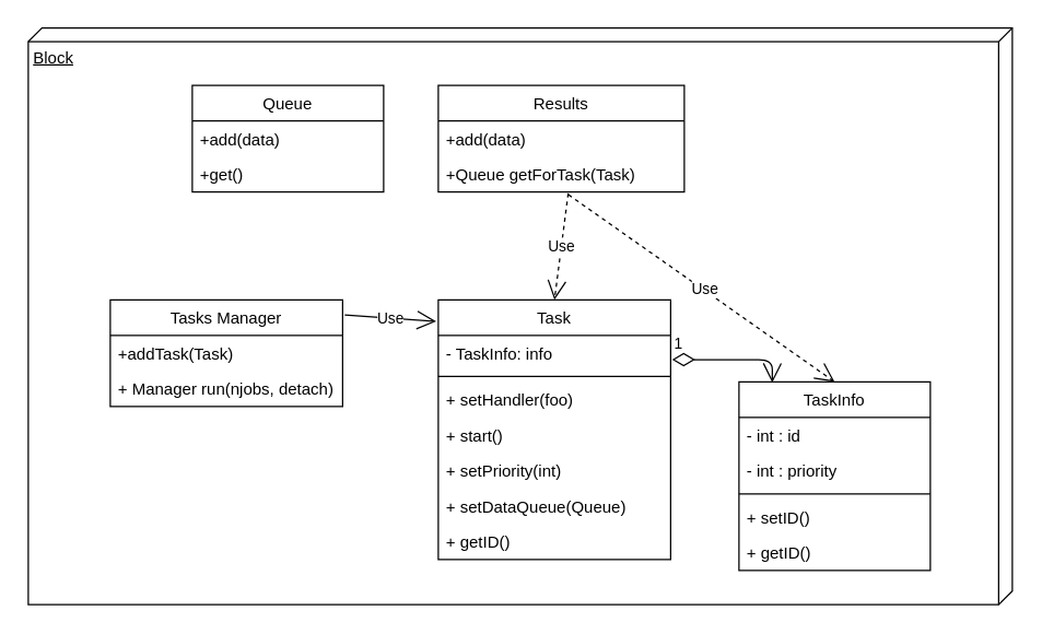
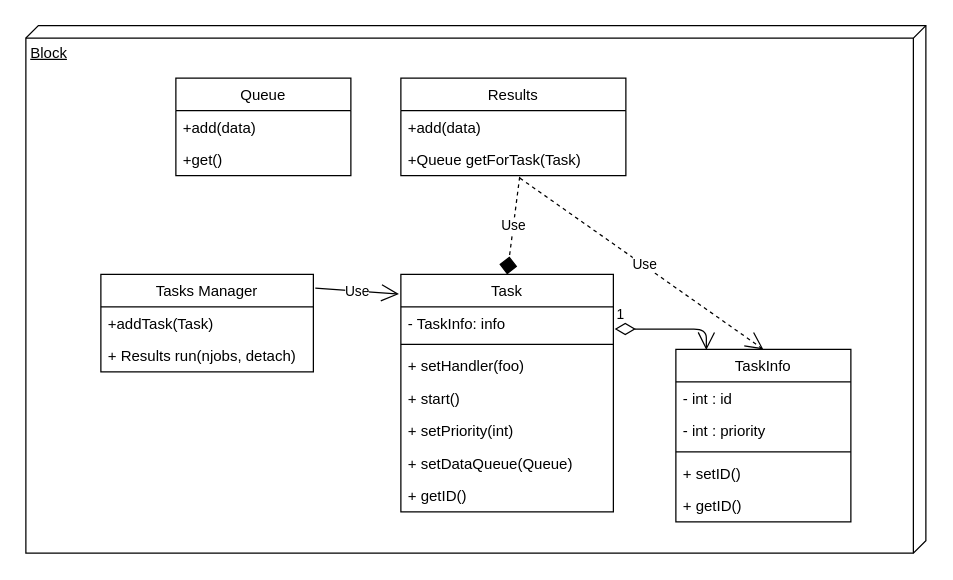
  <mxCell id="0" />
  <mxCell id="1" parent="0" />
  <mxCell id="2" value="Block" style="verticalAlign=top;align=left;spacingTop=8;spacingLeft=2;spacingRight=12;shape=cube;size=10;direction=south;fontStyle=4;html=1;" vertex="1" parent="1"><mxGeometry x="20" y="20" width="720" height="422" as="geometry" /></mxCell>
  <mxCell id="3" value="Task" style="swimlane;fontStyle=0;childLayout=stackLayout;horizontal=1;startSize=26;fillColor=none;horizontalStack=0;resizeParent=1;resizeParentMax=0;resizeLast=0;collapsible=1;marginBottom=0;" vertex="1" parent="1"><mxGeometry x="320" y="219" width="170" height="190" as="geometry" /></mxCell>
  <mxCell id="4" value="- TaskInfo: info" style="text;strokeColor=none;fillColor=none;align=left;verticalAlign=top;spacingLeft=4;spacingRight=4;overflow=hidden;rotatable=0;points=[[0,0.5],[1,0.5]];portConstraint=eastwest;" vertex="1" parent="3"><mxGeometry y="26" width="170" height="26" as="geometry" /></mxCell>
  <mxCell id="5" value="" style="line;strokeWidth=1;fillColor=none;align=left;verticalAlign=middle;spacingTop=-1;spacingLeft=3;spacingRight=3;rotatable=0;labelPosition=right;points=[];portConstraint=eastwest;" vertex="1" parent="3"><mxGeometry y="52" width="170" height="8" as="geometry" /></mxCell>
  <mxCell id="6" value="+ setHandler(foo)" style="text;strokeColor=none;fillColor=none;align=left;verticalAlign=top;spacingLeft=4;spacingRight=4;overflow=hidden;rotatable=0;points=[[0,0.5],[1,0.5]];portConstraint=eastwest;" vertex="1" parent="3"><mxGeometry y="60" width="170" height="26" as="geometry" /></mxCell>
  <mxCell id="7" value="+ start()" style="text;strokeColor=none;fillColor=none;align=left;verticalAlign=top;spacingLeft=4;spacingRight=4;overflow=hidden;rotatable=0;points=[[0,0.5],[1,0.5]];portConstraint=eastwest;" vertex="1" parent="3"><mxGeometry y="86" width="170" height="26" as="geometry" /></mxCell>
  <mxCell id="8" value="+ setPriority(int)" style="text;strokeColor=none;fillColor=none;align=left;verticalAlign=top;spacingLeft=4;spacingRight=4;overflow=hidden;rotatable=0;points=[[0,0.5],[1,0.5]];portConstraint=eastwest;" vertex="1" parent="3"><mxGeometry y="112" width="170" height="26" as="geometry" /></mxCell>
  <mxCell id="9" value="+ setDataQueue(Queue)" style="text;strokeColor=none;fillColor=none;align=left;verticalAlign=top;spacingLeft=4;spacingRight=4;overflow=hidden;rotatable=0;points=[[0,0.5],[1,0.5]];portConstraint=eastwest;" vertex="1" parent="3"><mxGeometry y="138" width="170" height="26" as="geometry" /></mxCell>
  <mxCell id="10" value="+ getID()" style="text;strokeColor=none;fillColor=none;align=left;verticalAlign=top;spacingLeft=4;spacingRight=4;overflow=hidden;rotatable=0;points=[[0,0.5],[1,0.5]];portConstraint=eastwest;" vertex="1" parent="3"><mxGeometry y="164" width="170" height="26" as="geometry" /></mxCell>
  <mxCell id="11" value="Tasks Manager" style="swimlane;fontStyle=0;childLayout=stackLayout;horizontal=1;startSize=26;fillColor=none;horizontalStack=0;resizeParent=1;resizeParentMax=0;resizeLast=0;collapsible=1;marginBottom=0;" vertex="1" parent="1"><mxGeometry x="80" y="219" width="170" height="78" as="geometry" /></mxCell>
  <mxCell id="12" value="+addTask(Task)" style="text;strokeColor=none;fillColor=none;align=left;verticalAlign=top;spacingLeft=4;spacingRight=4;overflow=hidden;rotatable=0;points=[[0,0.5],[1,0.5]];portConstraint=eastwest;" vertex="1" parent="11"><mxGeometry y="26" width="170" height="26" as="geometry" /></mxCell>
- <mxCell id="13" value="+ Manager run(njobs, detach)&#10;" style="text;strokeColor=none;fillColor=none;align=left;verticalAlign=top;spacingLeft=4;spacingRight=4;overflow=hidden;rotatable=0;points=[[0,0.5],[1,0.5]];portConstraint=eastwest;" vertex="1" parent="11"><mxGeometry y="52" width="170" height="26" as="geometry" /></mxCell>
+ <mxCell id="13" value="+ Results run(njobs, detach)&#10;" style="text;strokeColor=none;fillColor=none;align=left;verticalAlign=top;spacingLeft=4;spacingRight=4;overflow=hidden;rotatable=0;points=[[0,0.5],[1,0.5]];portConstraint=eastwest;" vertex="1" parent="11"><mxGeometry y="52" width="170" height="26" as="geometry" /></mxCell>
  <mxCell id="14" value="Queue" style="swimlane;fontStyle=0;childLayout=stackLayout;horizontal=1;startSize=26;fillColor=none;horizontalStack=0;resizeParent=1;resizeParentMax=0;resizeLast=0;collapsible=1;marginBottom=0;" vertex="1" parent="1"><mxGeometry x="140" y="62" width="140" height="78" as="geometry" /></mxCell>
  <mxCell id="15" value="+add(data)" style="text;strokeColor=none;fillColor=none;align=left;verticalAlign=top;spacingLeft=4;spacingRight=4;overflow=hidden;rotatable=0;points=[[0,0.5],[1,0.5]];portConstraint=eastwest;" vertex="1" parent="14"><mxGeometry y="26" width="140" height="26" as="geometry" /></mxCell>
  <mxCell id="16" value="+get()" style="text;strokeColor=none;fillColor=none;align=left;verticalAlign=top;spacingLeft=4;spacingRight=4;overflow=hidden;rotatable=0;points=[[0,0.5],[1,0.5]];portConstraint=eastwest;" vertex="1" parent="14"><mxGeometry y="52" width="140" height="26" as="geometry" /></mxCell>
  <mxCell id="17" value="Results" style="swimlane;fontStyle=0;childLayout=stackLayout;horizontal=1;startSize=26;fillColor=none;horizontalStack=0;resizeParent=1;resizeParentMax=0;resizeLast=0;collapsible=1;marginBottom=0;" vertex="1" parent="1"><mxGeometry x="320" y="62" width="180" height="78" as="geometry" /></mxCell>
  <mxCell id="18" value="+add(data)" style="text;strokeColor=none;fillColor=none;align=left;verticalAlign=top;spacingLeft=4;spacingRight=4;overflow=hidden;rotatable=0;points=[[0,0.5],[1,0.5]];portConstraint=eastwest;" vertex="1" parent="17"><mxGeometry y="26" width="180" height="26" as="geometry" /></mxCell>
  <mxCell id="19" value="+Queue getForTask(Task)" style="text;strokeColor=none;fillColor=none;align=left;verticalAlign=top;spacingLeft=4;spacingRight=4;overflow=hidden;rotatable=0;points=[[0,0.5],[1,0.5]];portConstraint=eastwest;" vertex="1" parent="17"><mxGeometry y="52" width="180" height="26" as="geometry" /></mxCell>
  <mxCell id="20" value="TaskInfo" style="swimlane;fontStyle=0;childLayout=stackLayout;horizontal=1;startSize=26;fillColor=none;horizontalStack=0;resizeParent=1;resizeParentMax=0;resizeLast=0;collapsible=1;marginBottom=0;" vertex="1" parent="1"><mxGeometry x="540" y="279" width="140" height="138" as="geometry" /></mxCell>
  <mxCell id="21" value="- int : id" style="text;strokeColor=none;fillColor=none;align=left;verticalAlign=top;spacingLeft=4;spacingRight=4;overflow=hidden;rotatable=0;points=[[0,0.5],[1,0.5]];portConstraint=eastwest;" vertex="1" parent="20"><mxGeometry y="26" width="140" height="26" as="geometry" /></mxCell>
  <mxCell id="22" value="- int : priority" style="text;strokeColor=none;fillColor=none;align=left;verticalAlign=top;spacingLeft=4;spacingRight=4;overflow=hidden;rotatable=0;points=[[0,0.5],[1,0.5]];portConstraint=eastwest;" vertex="1" parent="20"><mxGeometry y="52" width="140" height="26" as="geometry" /></mxCell>
  <mxCell id="23" value="" style="line;strokeWidth=1;fillColor=none;align=left;verticalAlign=middle;spacingTop=-1;spacingLeft=3;spacingRight=3;rotatable=0;labelPosition=right;points=[];portConstraint=eastwest;" vertex="1" parent="20"><mxGeometry y="78" width="140" height="8" as="geometry" /></mxCell>
  <mxCell id="24" value="+ setID()" style="text;strokeColor=none;fillColor=none;align=left;verticalAlign=top;spacingLeft=4;spacingRight=4;overflow=hidden;rotatable=0;points=[[0,0.5],[1,0.5]];portConstraint=eastwest;" vertex="1" parent="20"><mxGeometry y="86" width="140" height="26" as="geometry" /></mxCell>
  <mxCell id="25" value="+ getID()" style="text;strokeColor=none;fillColor=none;align=left;verticalAlign=top;spacingLeft=4;spacingRight=4;overflow=hidden;rotatable=0;points=[[0,0.5],[1,0.5]];portConstraint=eastwest;" vertex="1" parent="20"><mxGeometry y="112" width="140" height="26" as="geometry" /></mxCell>
  <mxCell id="26" value="1" style="endArrow=open;html=1;endSize=12;startArrow=diamondThin;startSize=14;startFill=0;edgeStyle=orthogonalEdgeStyle;align=left;verticalAlign=bottom;exitX=1.006;exitY=0.681;exitDx=0;exitDy=0;exitPerimeter=0;entryX=0.174;entryY=0.004;entryDx=0;entryDy=0;entryPerimeter=0;" edge="1" parent="1" source="4" target="20"><mxGeometry x="-1" y="3" relative="1" as="geometry"><mxPoint x="530" y="282" as="sourcePoint" /><mxPoint x="690" y="282" as="targetPoint" /></mxGeometry></mxCell>
- <mxCell id="27" value="Use" style="endArrow=open;endSize=12;dashed=1;html=1;entryX=0.5;entryY=0;entryDx=0;entryDy=0;exitX=0.528;exitY=1.038;exitDx=0;exitDy=0;exitPerimeter=0;" edge="1" parent="1" source="19" target="3"><mxGeometry width="160" relative="1" as="geometry"><mxPoint x="411.857" y="228.714" as="sourcePoint" /><mxPoint x="223.857" y="151" as="targetPoint" /></mxGeometry></mxCell>
+ <mxCell id="27" value="Use" style="endArrow=diamond;endSize=12;dashed=1;html=1;entryX=0.5;entryY=0;entryDx=0;entryDy=0;exitX=0.528;exitY=1.038;exitDx=0;exitDy=0;exitPerimeter=0;" edge="1" parent="1" source="19" target="3"><mxGeometry width="160" relative="1" as="geometry"><mxPoint x="411.857" y="228.714" as="sourcePoint" /><mxPoint x="223.857" y="151" as="targetPoint" /></mxGeometry></mxCell>
  <mxCell id="28" value="Use" style="endArrow=open;endSize=12;dashed=0;html=1;entryX=-0.009;entryY=0.083;entryDx=0;entryDy=0;entryPerimeter=0;exitX=1.009;exitY=0.14;exitDx=0;exitDy=0;exitPerimeter=0;" edge="1" parent="1" source="11" target="3"><mxGeometry x="0.005" y="-1" width="160" relative="1" as="geometry"><mxPoint x="100" y="372" as="sourcePoint" /><mxPoint x="260" y="372" as="targetPoint" /><mxPoint as="offset" /></mxGeometry></mxCell>
  <mxCell id="29" value="Use" style="endArrow=open;endSize=12;dashed=1;html=1;exitX=0.529;exitY=1.077;exitDx=0;exitDy=0;exitPerimeter=0;entryX=0.5;entryY=0;entryDx=0;entryDy=0;" edge="1" parent="1" source="19" target="20"><mxGeometry x="0.016" y="1" width="160" relative="1" as="geometry"><mxPoint x="425" y="151" as="sourcePoint" /><mxPoint x="620" y="282" as="targetPoint" /><mxPoint as="offset" /></mxGeometry></mxCell>
